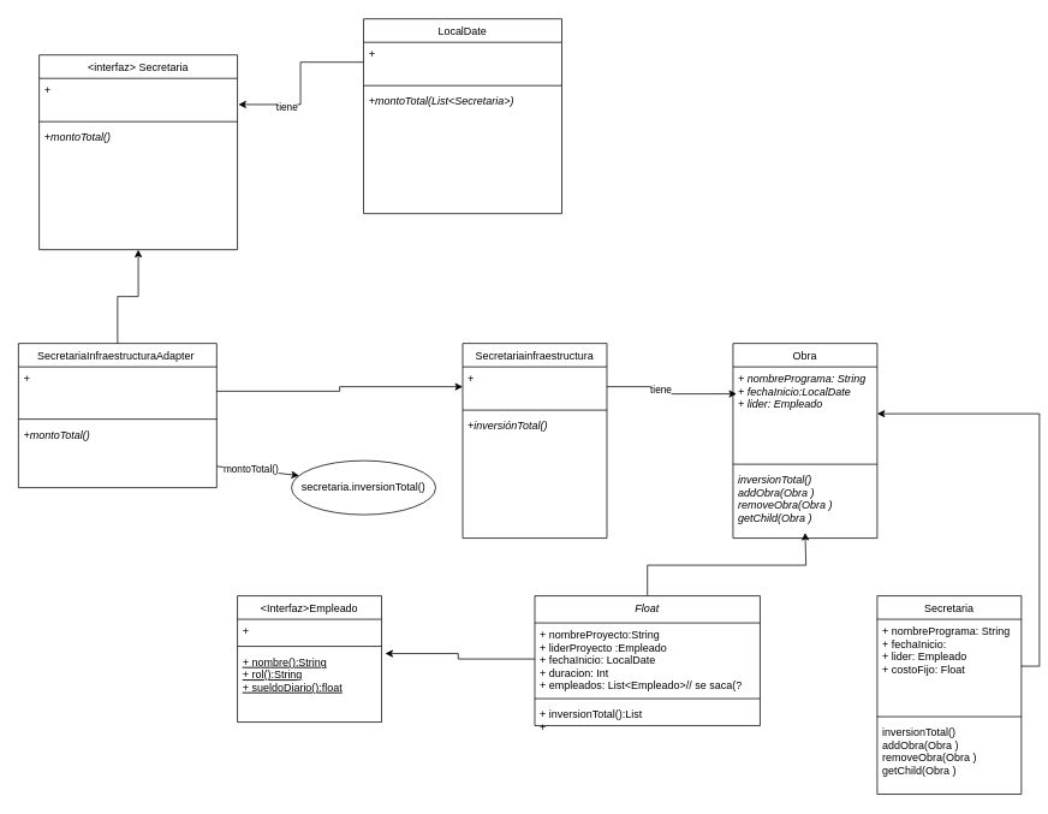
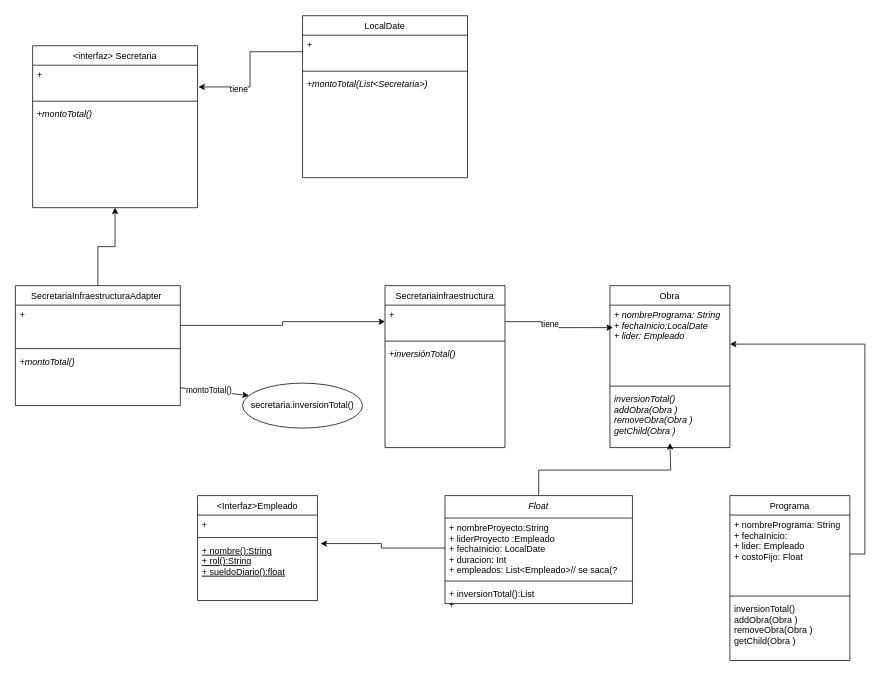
  <mxCell id="0" />
  <mxCell id="1" parent="0" />
  <mxCell id="2" value="SecretariaInfraestructuraAdapter " style="swimlane;fontStyle=0;align=center;verticalAlign=top;childLayout=stackLayout;horizontal=1;startSize=26;horizontalStack=0;resizeParent=1;resizeLast=0;collapsible=1;marginBottom=0;rounded=0;shadow=0;strokeWidth=1;" vertex="1" parent="1"><mxGeometry x="20" y="380" width="220" height="160" as="geometry"><mxRectangle x="550" y="140" width="160" height="26" as="alternateBounds" /></mxGeometry></mxCell>
  <mxCell id="3" value="+" style="text;align=left;verticalAlign=top;spacingLeft=4;spacingRight=4;overflow=hidden;rotatable=0;points=[[0,0.5],[1,0.5]];portConstraint=eastwest;fontStyle=2" vertex="1" parent="2"><mxGeometry y="26" width="220" height="54" as="geometry" /></mxCell>
  <mxCell id="4" value="" style="line;html=1;strokeWidth=1;align=left;verticalAlign=middle;spacingTop=-1;spacingLeft=3;spacingRight=3;rotatable=0;labelPosition=right;points=[];portConstraint=eastwest;" vertex="1" parent="2"><mxGeometry y="80" width="220" height="8" as="geometry" /></mxCell>
  <mxCell id="5" value="+montoTotal()" style="text;align=left;verticalAlign=top;spacingLeft=4;spacingRight=4;overflow=hidden;rotatable=0;points=[[0,0.5],[1,0.5]];portConstraint=eastwest;fontStyle=2" vertex="1" parent="2"><mxGeometry y="88" width="220" height="72" as="geometry" /></mxCell>
  <mxCell id="6" style="edgeStyle=orthogonalEdgeStyle;rounded=0;orthogonalLoop=1;jettySize=auto;html=1;exitX=0.5;exitY=0;exitDx=0;exitDy=0;" edge="1" parent="1" source="7"><mxGeometry relative="1" as="geometry"><mxPoint x="893" y="590" as="targetPoint" /><Array as="points"><mxPoint x="718" y="626" /><mxPoint x="894" y="626" /></Array></mxGeometry></mxCell>
  <mxCell id="7" value="Float&#10;" style="swimlane;fontStyle=2;align=center;verticalAlign=top;childLayout=stackLayout;horizontal=1;startSize=30;horizontalStack=0;resizeParent=1;resizeLast=0;collapsible=1;marginBottom=0;rounded=0;shadow=0;strokeWidth=1;" parent="1" vertex="1"><mxGeometry x="593" y="660" width="250" height="144" as="geometry"><mxRectangle x="230" y="140" width="160" height="26" as="alternateBounds" /></mxGeometry></mxCell>
  <mxCell id="8" value="+ nombreProyecto:String&#10;+ liderProyecto :Empleado&#10;+ fechaInicio: LocalDate&#10;+ duracion: Int&#10;+ empleados: List&lt;Empleado&gt;// se saca(?&#10;" style="text;align=left;verticalAlign=top;spacingLeft=4;spacingRight=4;overflow=hidden;rotatable=0;points=[[0,0.5],[1,0.5]];portConstraint=eastwest;" parent="7" vertex="1"><mxGeometry y="30" width="250" height="80" as="geometry" /></mxCell>
  <mxCell id="9" value="" style="line;html=1;strokeWidth=1;align=left;verticalAlign=middle;spacingTop=-1;spacingLeft=3;spacingRight=3;rotatable=0;labelPosition=right;points=[];portConstraint=eastwest;" parent="7" vertex="1"><mxGeometry y="110" width="250" height="8" as="geometry" /></mxCell>
  <mxCell id="10" value="+ inversionTotal():List&#10;+" style="text;align=left;verticalAlign=top;spacingLeft=4;spacingRight=4;overflow=hidden;rotatable=0;points=[[0,0.5],[1,0.5]];portConstraint=eastwest;" parent="7" vertex="1"><mxGeometry y="118" width="250" height="26" as="geometry" /></mxCell>
- <mxCell id="11" value="Secretaria&#10;" style="swimlane;fontStyle=0;align=center;verticalAlign=top;childLayout=stackLayout;horizontal=1;startSize=26;horizontalStack=0;resizeParent=1;resizeLast=0;collapsible=1;marginBottom=0;rounded=0;shadow=0;strokeWidth=1;" parent="1" vertex="1"><mxGeometry x="973" y="660" width="160" height="220" as="geometry"><mxRectangle x="550" y="140" width="160" height="26" as="alternateBounds" /></mxGeometry></mxCell>
+ <mxCell id="11" value="Programa&#10;" style="swimlane;fontStyle=0;align=center;verticalAlign=top;childLayout=stackLayout;horizontal=1;startSize=26;horizontalStack=0;resizeParent=1;resizeLast=0;collapsible=1;marginBottom=0;rounded=0;shadow=0;strokeWidth=1;" parent="1" vertex="1"><mxGeometry x="973" y="660" width="160" height="220" as="geometry"><mxRectangle x="550" y="140" width="160" height="26" as="alternateBounds" /></mxGeometry></mxCell>
  <mxCell id="12" value="+ nombrePrograma: String&#10;+ fechaInicio:&#10;+ lider: Empleado&#10;+ costoFijo: Float&#10;" style="text;align=left;verticalAlign=top;spacingLeft=4;spacingRight=4;overflow=hidden;rotatable=0;points=[[0,0.5],[1,0.5]];portConstraint=eastwest;" parent="11" vertex="1"><mxGeometry y="26" width="160" height="104" as="geometry" /></mxCell>
  <mxCell id="13" value="" style="line;html=1;strokeWidth=1;align=left;verticalAlign=middle;spacingTop=-1;spacingLeft=3;spacingRight=3;rotatable=0;labelPosition=right;points=[];portConstraint=eastwest;" parent="11" vertex="1"><mxGeometry y="130" width="160" height="8" as="geometry" /></mxCell>
  <mxCell id="14" value="inversionTotal()&#10;addObra(Obra )&#10;removeObra(Obra )&#10;getChild(Obra )" style="text;align=left;verticalAlign=top;spacingLeft=4;spacingRight=4;overflow=hidden;rotatable=0;points=[[0,0.5],[1,0.5]];portConstraint=eastwest;" parent="11" vertex="1"><mxGeometry y="138" width="160" height="82" as="geometry" /></mxCell>
  <mxCell id="15" value="&lt;Interfaz&gt;Empleado" style="swimlane;fontStyle=0;align=center;verticalAlign=top;childLayout=stackLayout;horizontal=1;startSize=26;horizontalStack=0;resizeParent=1;resizeLast=0;collapsible=1;marginBottom=0;rounded=0;shadow=0;strokeWidth=1;" vertex="1" parent="1"><mxGeometry x="263" y="660" width="160" height="140" as="geometry"><mxRectangle x="130" y="380" width="160" height="26" as="alternateBounds" /></mxGeometry></mxCell>
  <mxCell id="16" value="+" style="text;align=left;verticalAlign=top;spacingLeft=4;spacingRight=4;overflow=hidden;rotatable=0;points=[[0,0.5],[1,0.5]];portConstraint=eastwest;" vertex="1" parent="15"><mxGeometry y="26" width="160" height="26" as="geometry" /></mxCell>
  <mxCell id="17" value="" style="line;html=1;strokeWidth=1;align=left;verticalAlign=middle;spacingTop=-1;spacingLeft=3;spacingRight=3;rotatable=0;labelPosition=right;points=[];portConstraint=eastwest;" vertex="1" parent="15"><mxGeometry y="52" width="160" height="8" as="geometry" /></mxCell>
  <mxCell id="18" value="+ nombre():String&#10;+ rol():String&#10;+ sueldoDiario():float" style="text;align=left;verticalAlign=top;spacingLeft=4;spacingRight=4;overflow=hidden;rotatable=0;points=[[0,0.5],[1,0.5]];portConstraint=eastwest;fontStyle=4" vertex="1" parent="15"><mxGeometry y="60" width="160" height="80" as="geometry" /></mxCell>
  <mxCell id="19" style="edgeStyle=orthogonalEdgeStyle;rounded=0;orthogonalLoop=1;jettySize=auto;html=1;exitX=0;exitY=0.5;exitDx=0;exitDy=0;entryX=1.025;entryY=0.05;entryDx=0;entryDy=0;entryPerimeter=0;" edge="1" parent="1" source="8" target="18"><mxGeometry relative="1" as="geometry" /></mxCell>
  <mxCell id="20" value="Obra" style="swimlane;fontStyle=0;align=center;verticalAlign=top;childLayout=stackLayout;horizontal=1;startSize=26;horizontalStack=0;resizeParent=1;resizeLast=0;collapsible=1;marginBottom=0;rounded=0;shadow=0;strokeWidth=1;" vertex="1" parent="1"><mxGeometry x="813" y="380" width="160" height="216" as="geometry"><mxRectangle x="550" y="140" width="160" height="26" as="alternateBounds" /></mxGeometry></mxCell>
  <mxCell id="21" value="+ nombrePrograma: String&#10;+ fechaInicio:LocalDate&#10;+ lider: Empleado&#10;" style="text;align=left;verticalAlign=top;spacingLeft=4;spacingRight=4;overflow=hidden;rotatable=0;points=[[0,0.5],[1,0.5]];portConstraint=eastwest;fontStyle=2" vertex="1" parent="20"><mxGeometry y="26" width="160" height="104" as="geometry" /></mxCell>
  <mxCell id="22" value="" style="line;html=1;strokeWidth=1;align=left;verticalAlign=middle;spacingTop=-1;spacingLeft=3;spacingRight=3;rotatable=0;labelPosition=right;points=[];portConstraint=eastwest;" vertex="1" parent="20"><mxGeometry y="130" width="160" height="8" as="geometry" /></mxCell>
  <mxCell id="23" value="inversionTotal()&#10;addObra(Obra )&#10;removeObra(Obra )&#10;getChild(Obra )" style="text;align=left;verticalAlign=top;spacingLeft=4;spacingRight=4;overflow=hidden;rotatable=0;points=[[0,0.5],[1,0.5]];portConstraint=eastwest;fontStyle=2" vertex="1" parent="20"><mxGeometry y="138" width="160" height="72" as="geometry" /></mxCell>
  <mxCell id="24" style="edgeStyle=orthogonalEdgeStyle;rounded=0;orthogonalLoop=1;jettySize=auto;html=1;exitX=1;exitY=0.5;exitDx=0;exitDy=0;" edge="1" parent="1" source="12" target="21"><mxGeometry relative="1" as="geometry" /></mxCell>
  <mxCell id="25" value="Secretariainfraestructura" style="swimlane;fontStyle=0;align=center;verticalAlign=top;childLayout=stackLayout;horizontal=1;startSize=26;horizontalStack=0;resizeParent=1;resizeLast=0;collapsible=1;marginBottom=0;rounded=0;shadow=0;strokeWidth=1;" vertex="1" parent="1"><mxGeometry x="513" y="380" width="160" height="216" as="geometry"><mxRectangle x="550" y="140" width="160" height="26" as="alternateBounds" /></mxGeometry></mxCell>
  <mxCell id="26" value="+" style="text;align=left;verticalAlign=top;spacingLeft=4;spacingRight=4;overflow=hidden;rotatable=0;points=[[0,0.5],[1,0.5]];portConstraint=eastwest;fontStyle=2" vertex="1" parent="25"><mxGeometry y="26" width="160" height="44" as="geometry" /></mxCell>
  <mxCell id="27" value="" style="line;html=1;strokeWidth=1;align=left;verticalAlign=middle;spacingTop=-1;spacingLeft=3;spacingRight=3;rotatable=0;labelPosition=right;points=[];portConstraint=eastwest;" vertex="1" parent="25"><mxGeometry y="70" width="160" height="8" as="geometry" /></mxCell>
  <mxCell id="28" value="+inversiónTotal()" style="text;align=left;verticalAlign=top;spacingLeft=4;spacingRight=4;overflow=hidden;rotatable=0;points=[[0,0.5],[1,0.5]];portConstraint=eastwest;fontStyle=2" vertex="1" parent="25"><mxGeometry y="78" width="160" height="72" as="geometry" /></mxCell>
  <mxCell id="29" style="edgeStyle=orthogonalEdgeStyle;rounded=0;orthogonalLoop=1;jettySize=auto;html=1;exitX=1;exitY=0.5;exitDx=0;exitDy=0;entryX=0.025;entryY=0.288;entryDx=0;entryDy=0;entryPerimeter=0;" edge="1" parent="1" source="26" target="21"><mxGeometry relative="1" as="geometry" /></mxCell>
  <mxCell id="30" value="tiene" style="edgeLabel;html=1;align=center;verticalAlign=middle;resizable=0;points=[];" vertex="1" connectable="0" parent="29"><mxGeometry x="-0.229" y="-2" relative="1" as="geometry"><mxPoint as="offset" /></mxGeometry></mxCell>
  <mxCell id="31" value="LocalDate" style="swimlane;fontStyle=0;align=center;verticalAlign=top;childLayout=stackLayout;horizontal=1;startSize=26;horizontalStack=0;resizeParent=1;resizeLast=0;collapsible=1;marginBottom=0;rounded=0;shadow=0;strokeWidth=1;" vertex="1" parent="1"><mxGeometry x="403" y="20" width="220" height="216" as="geometry"><mxRectangle x="550" y="140" width="160" height="26" as="alternateBounds" /></mxGeometry></mxCell>
  <mxCell id="32" value="+" style="text;align=left;verticalAlign=top;spacingLeft=4;spacingRight=4;overflow=hidden;rotatable=0;points=[[0,0.5],[1,0.5]];portConstraint=eastwest;fontStyle=2" vertex="1" parent="31"><mxGeometry y="26" width="220" height="44" as="geometry" /></mxCell>
  <mxCell id="33" value="" style="line;html=1;strokeWidth=1;align=left;verticalAlign=middle;spacingTop=-1;spacingLeft=3;spacingRight=3;rotatable=0;labelPosition=right;points=[];portConstraint=eastwest;" vertex="1" parent="31"><mxGeometry y="70" width="220" height="8" as="geometry" /></mxCell>
  <mxCell id="34" value="+montoTotal(List&lt;Secretaria&gt;)" style="text;align=left;verticalAlign=top;spacingLeft=4;spacingRight=4;overflow=hidden;rotatable=0;points=[[0,0.5],[1,0.5]];portConstraint=eastwest;fontStyle=2" vertex="1" parent="31"><mxGeometry y="78" width="220" height="72" as="geometry" /></mxCell>
  <mxCell id="35" value="&lt;interfaz&gt; Secretaria" style="swimlane;fontStyle=0;align=center;verticalAlign=top;childLayout=stackLayout;horizontal=1;startSize=26;horizontalStack=0;resizeParent=1;resizeLast=0;collapsible=1;marginBottom=0;rounded=0;shadow=0;strokeWidth=1;" vertex="1" parent="1"><mxGeometry x="43" y="60" width="220" height="216" as="geometry"><mxRectangle x="550" y="140" width="160" height="26" as="alternateBounds" /></mxGeometry></mxCell>
  <mxCell id="36" value="+" style="text;align=left;verticalAlign=top;spacingLeft=4;spacingRight=4;overflow=hidden;rotatable=0;points=[[0,0.5],[1,0.5]];portConstraint=eastwest;fontStyle=2" vertex="1" parent="35"><mxGeometry y="26" width="220" height="44" as="geometry" /></mxCell>
  <mxCell id="37" value="" style="line;html=1;strokeWidth=1;align=left;verticalAlign=middle;spacingTop=-1;spacingLeft=3;spacingRight=3;rotatable=0;labelPosition=right;points=[];portConstraint=eastwest;" vertex="1" parent="35"><mxGeometry y="70" width="220" height="8" as="geometry" /></mxCell>
  <mxCell id="38" value="+montoTotal()" style="text;align=left;verticalAlign=top;spacingLeft=4;spacingRight=4;overflow=hidden;rotatable=0;points=[[0,0.5],[1,0.5]];portConstraint=eastwest;fontStyle=2" vertex="1" parent="35"><mxGeometry y="78" width="220" height="72" as="geometry" /></mxCell>
  <mxCell id="39" style="edgeStyle=orthogonalEdgeStyle;rounded=0;orthogonalLoop=1;jettySize=auto;html=1;exitX=0;exitY=0.5;exitDx=0;exitDy=0;entryX=1.005;entryY=0.659;entryDx=0;entryDy=0;entryPerimeter=0;" edge="1" parent="1" source="32" target="36"><mxGeometry relative="1" as="geometry" /></mxCell>
  <mxCell id="40" value="tiene" style="edgeLabel;html=1;align=center;verticalAlign=middle;resizable=0;points=[];" vertex="1" connectable="0" parent="39"><mxGeometry x="0.42" y="3" relative="1" as="geometry"><mxPoint as="offset" /></mxGeometry></mxCell>
  <mxCell id="41" style="edgeStyle=orthogonalEdgeStyle;rounded=0;orthogonalLoop=1;jettySize=auto;html=1;exitX=0.5;exitY=0;exitDx=0;exitDy=0;entryX=0.5;entryY=1;entryDx=0;entryDy=0;" edge="1" parent="1" source="2" target="35"><mxGeometry relative="1" as="geometry" /></mxCell>
  <mxCell id="42" style="edgeStyle=orthogonalEdgeStyle;rounded=0;orthogonalLoop=1;jettySize=auto;html=1;exitX=1;exitY=0.5;exitDx=0;exitDy=0;entryX=0;entryY=0.5;entryDx=0;entryDy=0;" edge="1" parent="1" source="3" target="26"><mxGeometry relative="1" as="geometry" /></mxCell>
  <mxCell id="43" value="secretaria.inversionTotal()" style="ellipse;whiteSpace=wrap;html=1;" vertex="1" parent="1"><mxGeometry x="323" y="510" width="160" height="60" as="geometry" /></mxCell>
  <mxCell id="44" value="" style="endArrow=classic;html=1;rounded=0;entryX=0;entryY=0.25;entryDx=0;entryDy=0;" edge="1" parent="1" source="5" target="43"><mxGeometry width="50" height="50" relative="1" as="geometry"><mxPoint x="303" y="440" as="sourcePoint" /><mxPoint x="353" y="390" as="targetPoint" /></mxGeometry></mxCell>
  <mxCell id="45" value="montoTotal()" style="edgeLabel;html=1;align=center;verticalAlign=middle;resizable=0;points=[];" vertex="1" connectable="0" parent="44"><mxGeometry x="-0.17" y="1" relative="1" as="geometry"><mxPoint as="offset" /></mxGeometry></mxCell>
